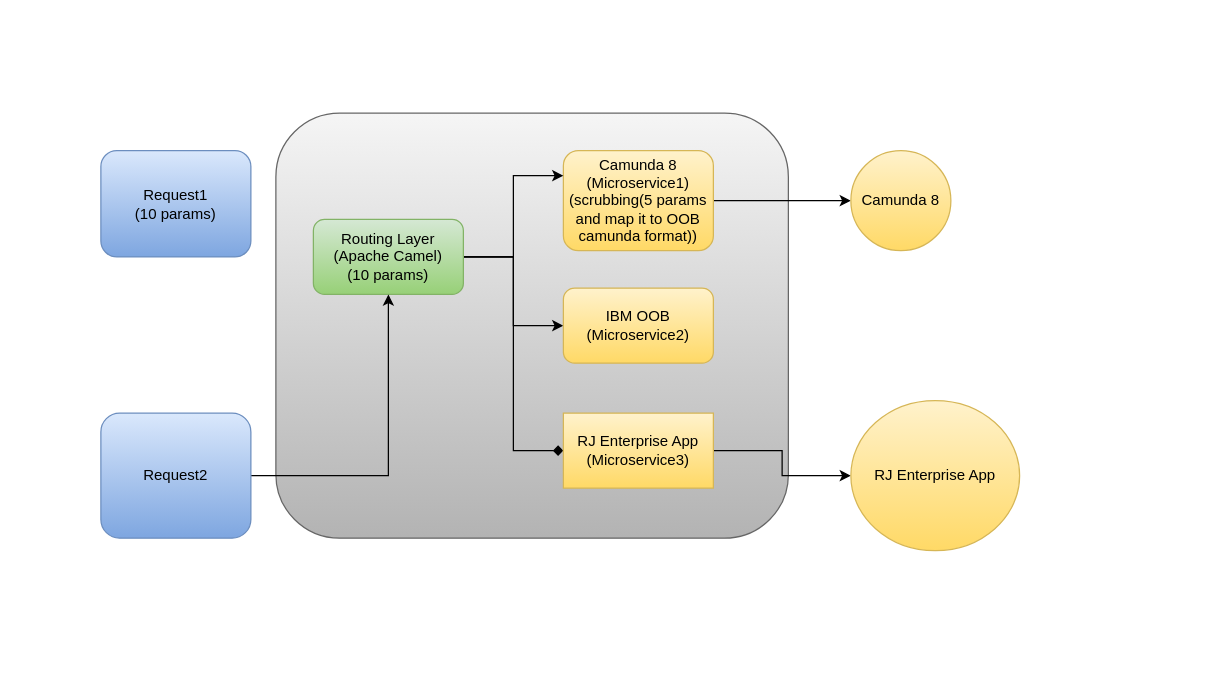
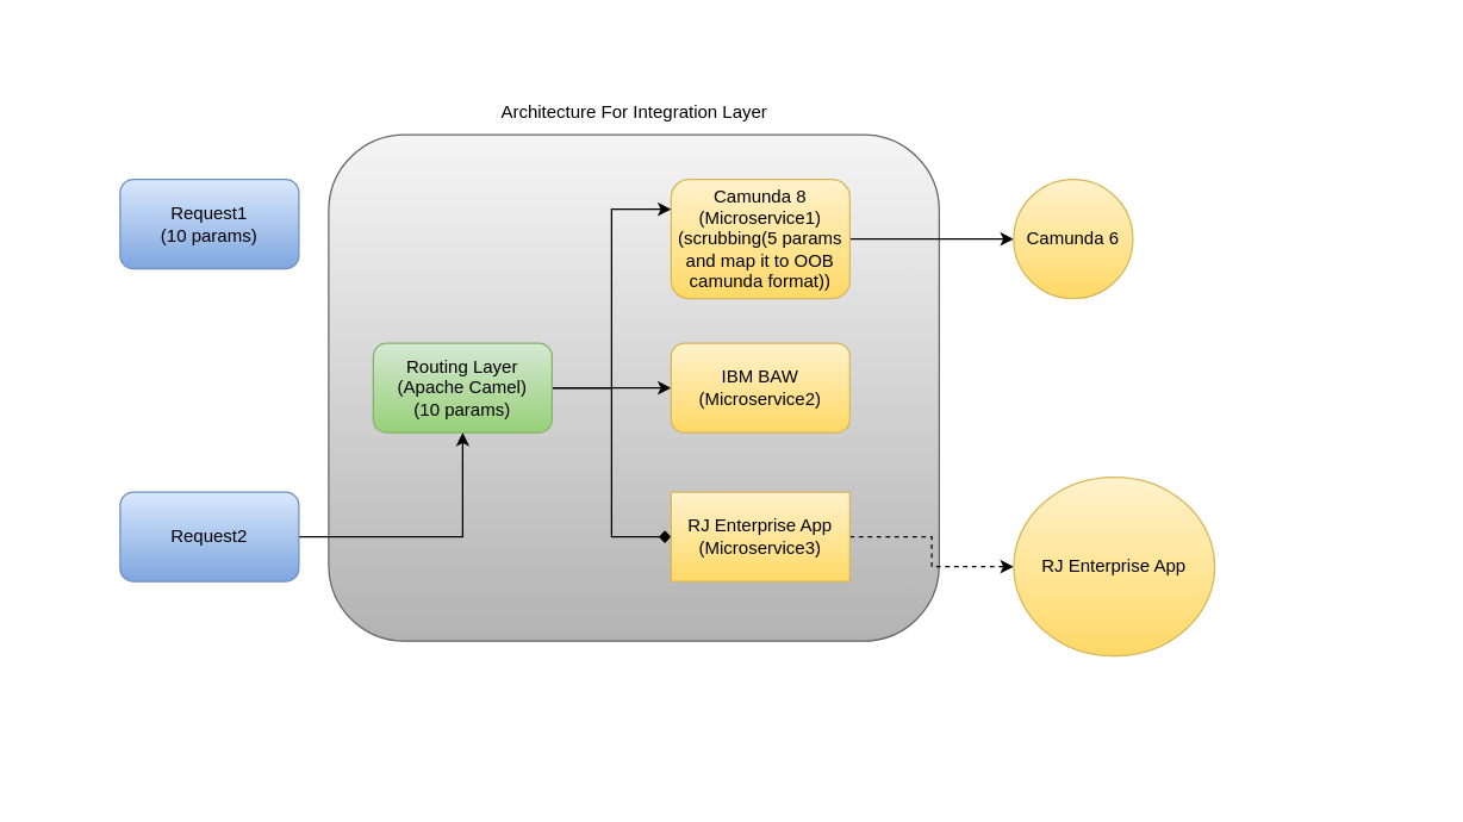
  <mxCell id="0" />
  <mxCell id="1" parent="0" />
  <mxCell id="2" value="" style="rounded=1;whiteSpace=wrap;html=1;fillColor=#f5f5f5;gradientColor=#b3b3b3;strokeColor=#666666;" parent="1" vertex="1"><mxGeometry x="220" y="90" width="410" height="340" as="geometry" /></mxCell>
  <mxCell id="3" value="" style="edgeStyle=orthogonalEdgeStyle;rounded=0;orthogonalLoop=1;jettySize=auto;html=1;" parent="1" source="4" target="20" edge="1"><mxGeometry relative="1" as="geometry" /></mxCell>
  <mxCell id="4" value="Camunda 8&lt;br&gt;(Microservice1)&lt;div&gt;(scrubbing(5 params and map it to OOB camunda format))&lt;/div&gt;" style="rounded=1;whiteSpace=wrap;html=1;fillColor=#fff2cc;gradientColor=#ffd966;strokeColor=#d6b656;" parent="1" vertex="1"><mxGeometry x="450" y="120" width="120" height="80" as="geometry" /></mxCell>
  <mxCell id="5" style="edgeStyle=orthogonalEdgeStyle;rounded=0;orthogonalLoop=1;jettySize=auto;html=1;entryX=0;entryY=0.25;entryDx=0;entryDy=0;" parent="1" source="8" target="4" edge="1"><mxGeometry relative="1" as="geometry" /></mxCell>
  <mxCell id="6" style="edgeStyle=orthogonalEdgeStyle;rounded=0;orthogonalLoop=1;jettySize=auto;html=1;" parent="1" source="8" target="9" edge="1"><mxGeometry relative="1" as="geometry" /></mxCell>
  <mxCell id="7" style="edgeStyle=orthogonalEdgeStyle;rounded=0;orthogonalLoop=1;jettySize=auto;html=1;entryX=0;entryY=0.5;entryDx=0;entryDy=0;endArrow=diamond;" parent="1" source="8" target="11" edge="1"><mxGeometry relative="1" as="geometry" /></mxCell>
- <mxCell id="8" value="Routing Layer&lt;br&gt;(Apache Camel)&lt;div&gt;(10 params)&lt;/div&gt;" style="rounded=1;whiteSpace=wrap;html=1;fillColor=#d5e8d4;gradientColor=#97d077;strokeColor=#82b366;" parent="1" vertex="1"><mxGeometry x="250" y="175" width="120" height="60" as="geometry" /></mxCell>
- <mxCell id="9" value="IBM OOB&lt;br&gt;(Microservice2)" style="rounded=1;whiteSpace=wrap;html=1;fillColor=#fff2cc;gradientColor=#ffd966;strokeColor=#d6b656;" parent="1" vertex="1"><mxGeometry x="450" y="230" width="120" height="60" as="geometry" /></mxCell>
- <mxCell id="10" value="" style="edgeStyle=orthogonalEdgeStyle;rounded=0;orthogonalLoop=1;jettySize=auto;html=1;" edge="1" parent="1" source="11" target="22"><mxGeometry relative="1" as="geometry" /></mxCell>
+ <mxCell id="8" value="Routing Layer&lt;br&gt;(Apache Camel)&lt;div&gt;(10 params)&lt;/div&gt;" style="rounded=1;whiteSpace=wrap;html=1;fillColor=#d5e8d4;gradientColor=#97d077;strokeColor=#82b366;" parent="1" vertex="1"><mxGeometry x="250" y="230" width="120" height="60" as="geometry" /></mxCell>
+ <mxCell id="9" value="IBM BAW&lt;br&gt;(Microservice2)" style="rounded=1;whiteSpace=wrap;html=1;fillColor=#fff2cc;gradientColor=#ffd966;strokeColor=#d6b656;" parent="1" vertex="1"><mxGeometry x="450" y="230" width="120" height="60" as="geometry" /></mxCell>
+ <mxCell id="10" value="" style="edgeStyle=orthogonalEdgeStyle;rounded=0;orthogonalLoop=1;jettySize=auto;html=1;dashed=1;" edge="1" parent="1" source="11" target="22"><mxGeometry relative="1" as="geometry" /></mxCell>
  <mxCell id="11" value="RJ Enterprise App&lt;br&gt;(Microservice3)" style="whiteSpace=wrap;html=1;fillColor=#fff2cc;gradientColor=#ffd966;strokeColor=#d6b656;rounded=0;" parent="1" vertex="1"><mxGeometry x="450" y="330" width="120" height="60" as="geometry" /></mxCell>
- <mxCell id="12" value="Request1&lt;div&gt;(10 params)&lt;/div&gt;" style="rounded=1;whiteSpace=wrap;html=1;fillColor=#dae8fc;gradientColor=#7ea6e0;strokeColor=#6c8ebf;" parent="1" vertex="1"><mxGeometry x="80" y="120" width="120" height="85" as="geometry" /></mxCell>
+ <mxCell id="12" value="Request1&lt;div&gt;(10 params)&lt;/div&gt;" style="rounded=1;whiteSpace=wrap;html=1;fillColor=#dae8fc;gradientColor=#7ea6e0;strokeColor=#6c8ebf;" parent="1" vertex="1"><mxGeometry x="80" y="120" width="120" height="60" as="geometry" /></mxCell>
  <mxCell id="13" style="edgeStyle=orthogonalEdgeStyle;rounded=0;orthogonalLoop=1;jettySize=auto;html=1;entryX=0.5;entryY=1;entryDx=0;entryDy=0;" parent="1" source="14" target="8" edge="1"><mxGeometry relative="1" as="geometry" /></mxCell>
- <mxCell id="14" value="Request2" style="rounded=1;whiteSpace=wrap;html=1;fillColor=#dae8fc;gradientColor=#7ea6e0;strokeColor=#6c8ebf;" parent="1" vertex="1"><mxGeometry x="80" y="330" width="120" height="100" as="geometry" /></mxCell>
+ <mxCell id="14" value="Request2" style="rounded=1;whiteSpace=wrap;html=1;fillColor=#dae8fc;gradientColor=#7ea6e0;strokeColor=#6c8ebf;" parent="1" vertex="1"><mxGeometry x="80" y="330" width="120" height="60" as="geometry" /></mxCell>
+ <mxCell id="15" value="Architecture For Integration Layer" style="text;html=1;align=center;verticalAlign=middle;resizable=0;points=[];autosize=1;strokeColor=none;fillColor=none;" parent="1" vertex="1"><mxGeometry x="325" y="60" width="200" height="30" as="geometry" /></mxCell>
  <mxCell id="16" value="&amp;nbsp;&amp;nbsp;" style="text;html=1;align=center;verticalAlign=middle;whiteSpace=wrap;rounded=0;" parent="1" vertex="1"><mxGeometry x="20" y="220" width="60" height="30" as="geometry" /></mxCell>
  <mxCell id="17" value="&amp;nbsp;&amp;nbsp;" style="text;html=1;align=center;verticalAlign=middle;whiteSpace=wrap;rounded=0;" parent="1" vertex="1"><mxGeometry x="380" y="20" width="60" height="30" as="geometry" /></mxCell>
  <mxCell id="18" value="&amp;nbsp;&amp;nbsp;" style="text;html=1;align=center;verticalAlign=middle;whiteSpace=wrap;rounded=0;" parent="1" vertex="1"><mxGeometry x="700" y="190" width="60" height="30" as="geometry" /></mxCell>
  <mxCell id="19" value="&amp;nbsp;&amp;nbsp;" style="text;html=1;align=center;verticalAlign=middle;whiteSpace=wrap;rounded=0;" parent="1" vertex="1"><mxGeometry x="390" y="500" width="60" height="30" as="geometry" /></mxCell>
- <mxCell id="20" value="Camunda 8" style="ellipse;whiteSpace=wrap;html=1;fillColor=#fff2cc;strokeColor=#d6b656;rounded=1;gradientColor=#ffd966;" parent="1" vertex="1"><mxGeometry x="680" y="120" width="80" height="80" as="geometry" /></mxCell>
+ <mxCell id="20" value="Camunda 6" style="ellipse;whiteSpace=wrap;html=1;fillColor=#fff2cc;strokeColor=#d6b656;rounded=1;gradientColor=#ffd966;" parent="1" vertex="1"><mxGeometry x="680" y="120" width="80" height="80" as="geometry" /></mxCell>
  <mxCell id="21" value="&amp;nbsp;&amp;nbsp;" style="text;html=1;align=center;verticalAlign=middle;whiteSpace=wrap;rounded=0;" vertex="1" parent="1"><mxGeometry x="900" y="220" width="60" height="30" as="geometry" /></mxCell>
  <mxCell id="22" value="RJ Enterprise App" style="ellipse;whiteSpace=wrap;html=1;fillColor=#fff2cc;strokeColor=#d6b656;rounded=1;gradientColor=#ffd966;" vertex="1" parent="1"><mxGeometry x="680" y="320" width="135" height="120" as="geometry" /></mxCell>
